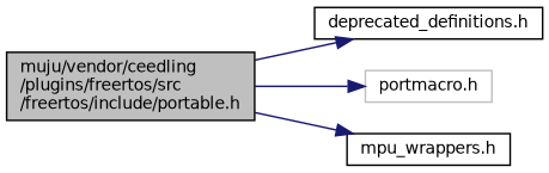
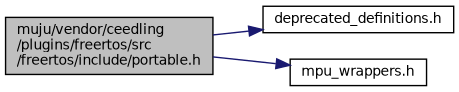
  digraph {
    rankdir=LR
    node [color=black fillcolor=white fontname=Helvetica fontsize=10 shape=record style=filled]
    edge [color=midnightblue fontname=Helvetica fontsize=10 labelfontname=Helvetica labelfontsize=10 style=solid]
    n1 [fillcolor=grey75 fontcolor=black height=0.2 label="muju/vendor/ceedling\l/plugins/freertos/src\l/freertos/include/portable.h" width=0.4]
    n2 [height=0.2 label="deprecated_definitions.h" width=0.4]
-   n3 [color=grey75 height=0.2 label="portmacro.h" width=0.4]
    n4 [height=0.2 label="mpu_wrappers.h" width=0.4]
    n1 -> n2
-   n1 -> n3
    n1 -> n4
  }
